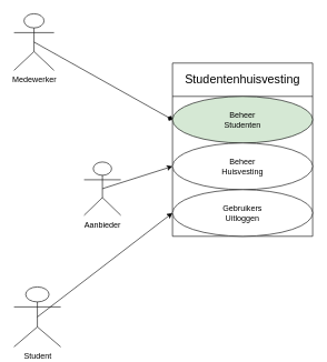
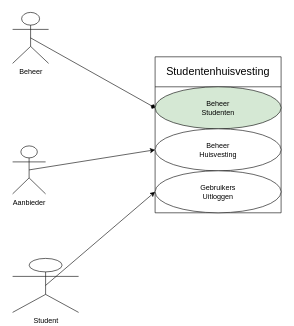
  <mxCell id="0" />
  <mxCell id="1" parent="0" />
  <mxCell id="2" value="&lt;font style=&quot;&quot;&gt;&lt;font style=&quot;font-size: 18px;&quot;&gt;Studentenhuisvesting&lt;/font&gt;&lt;br&gt;&lt;/font&gt;" style="swimlane;fontStyle=0;childLayout=stackLayout;horizontal=1;startSize=50;fillColor=none;horizontalStack=0;resizeParent=1;resizeParentMax=0;resizeLast=0;collapsible=1;marginBottom=0;whiteSpace=wrap;html=1;" parent="1" vertex="1"><mxGeometry x="258" y="94" width="210" height="260" as="geometry" /></mxCell>
  <mxCell id="3" value="Beheer&lt;br/&gt;Studenten" style="ellipse;whiteSpace=wrap;html=1;fillColor=#d5e8d4;" parent="2" vertex="1"><mxGeometry y="50" width="210" height="70" as="geometry" /></mxCell>
  <mxCell id="4" value="Beheer&lt;br/&gt;Huisvesting" style="ellipse;whiteSpace=wrap;html=1;" parent="2" vertex="1"><mxGeometry y="120" width="210" height="70" as="geometry" /></mxCell>
  <mxCell id="5" value="Gebruikers&lt;br/&gt;Uitloggen" style="ellipse;whiteSpace=wrap;html=1;" parent="2" vertex="1"><mxGeometry y="190" width="210" height="70" as="geometry" /></mxCell>
- <mxCell id="6" value="Student" style="shape=umlActor;verticalLabelPosition=bottom;verticalAlign=top;html=1;outlineConnect=0;" vertex="1" parent="1"><mxGeometry x="20.5" y="430" width="70" height="90" as="geometry" /></mxCell>
- <mxCell id="7" value="Aanbieder" style="shape=umlActor;verticalLabelPosition=bottom;verticalAlign=top;html=1;outlineConnect=0;" vertex="1" parent="1"><mxGeometry x="125.5" y="242.5" width="55" height="80" as="geometry" /></mxCell>
- <mxCell id="8" value="Medewerker" style="shape=umlActor;verticalLabelPosition=bottom;verticalAlign=top;html=1;outlineConnect=0;" vertex="1" parent="1"><mxGeometry x="20.5" y="20" width="60" height="85" as="geometry" /></mxCell>
+ <mxCell id="6" value="Student" style="shape=umlActor;verticalLabelPosition=bottom;verticalAlign=top;html=1;outlineConnect=0;" vertex="1" parent="1"><mxGeometry x="20.5" y="430" width="110" height="90" as="geometry" /></mxCell>
+ <mxCell id="7" value="Aanbieder" style="shape=umlActor;verticalLabelPosition=bottom;verticalAlign=top;html=1;outlineConnect=0;" vertex="1" parent="1"><mxGeometry x="20.5" y="242.5" width="55" height="80" as="geometry" /></mxCell>
+ <mxCell id="8" value="Beheer" style="shape=umlActor;verticalLabelPosition=bottom;verticalAlign=top;html=1;outlineConnect=0;" vertex="1" parent="1"><mxGeometry x="20.5" y="20" width="60" height="85" as="geometry" /></mxCell>
  <mxCell id="9" value="" style="endArrow=classic;html=1;rounded=0;exitX=0.5;exitY=0.5;exitDx=0;exitDy=0;exitPerimeter=0;entryX=0;entryY=0.5;entryDx=0;entryDy=0;" edge="1" parent="1" source="7" target="4"><mxGeometry width="50" height="50" relative="1" as="geometry"><mxPoint x="248" y="290" as="sourcePoint" /><mxPoint x="298" y="240" as="targetPoint" /></mxGeometry></mxCell>
  <mxCell id="10" value="" style="endArrow=diamond;html=1;rounded=0;exitX=0.5;exitY=0.5;exitDx=0;exitDy=0;exitPerimeter=0;entryX=0;entryY=0.5;entryDx=0;entryDy=0;" edge="1" parent="1" source="8" target="3"><mxGeometry width="50" height="50" relative="1" as="geometry"><mxPoint x="248" y="290" as="sourcePoint" /><mxPoint x="298" y="240" as="targetPoint" /></mxGeometry></mxCell>
  <mxCell id="11" value="" style="endArrow=classic;html=1;rounded=0;exitX=0.5;exitY=0.5;exitDx=0;exitDy=0;exitPerimeter=0;entryX=0;entryY=0.5;entryDx=0;entryDy=0;" edge="1" parent="1" source="6" target="5"><mxGeometry width="50" height="50" relative="1" as="geometry"><mxPoint x="248" y="290" as="sourcePoint" /><mxPoint x="298" y="240" as="targetPoint" /></mxGeometry></mxCell>
